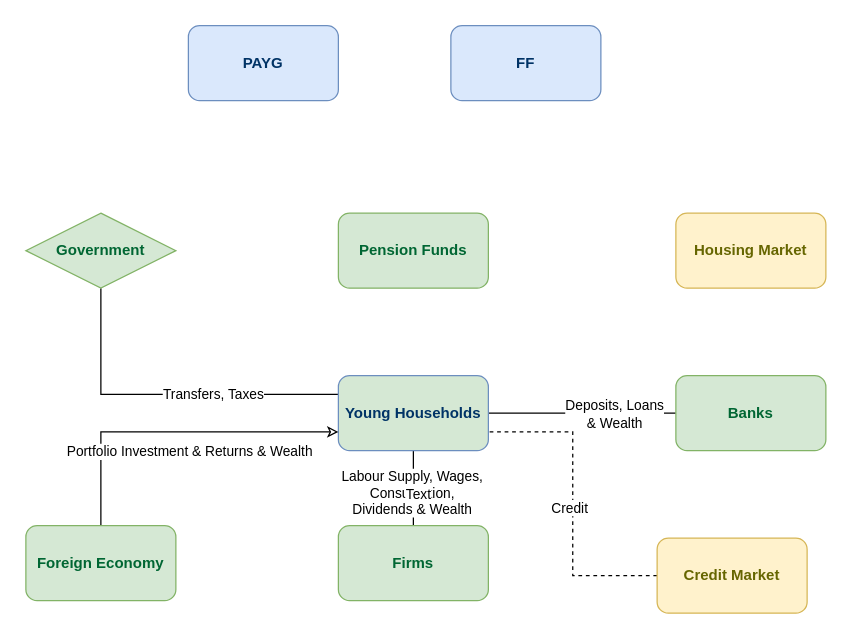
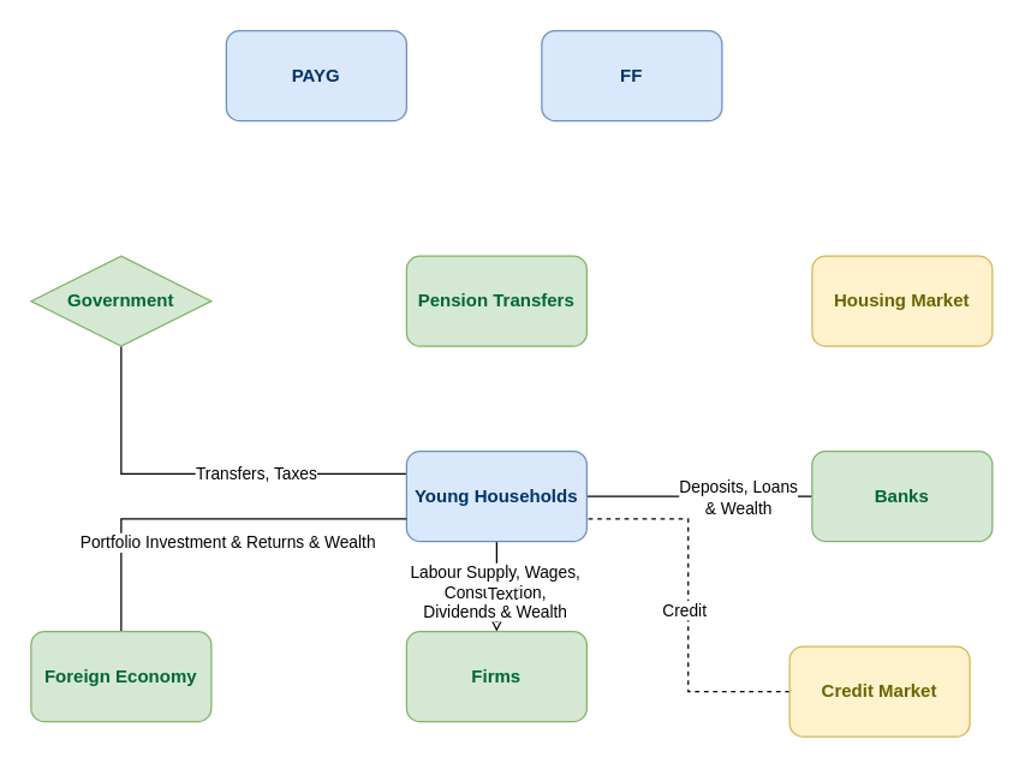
  <mxCell id="0" />
  <mxCell id="1" parent="0" />
  <mxCell id="2" style="edgeStyle=orthogonalEdgeStyle;rounded=0;orthogonalLoop=1;jettySize=auto;html=1;entryX=0;entryY=0.5;entryDx=0;entryDy=0;endArrow=none;endFill=0;" edge="1" parent="1" source="9" target="12"><mxGeometry relative="1" as="geometry" /></mxCell>
  <mxCell id="3" value="Deposits, Loans &lt;br&gt;&amp;amp; Wealth" style="edgeLabel;html=1;align=center;verticalAlign=middle;resizable=0;points=[];" vertex="1" connectable="0" parent="2"><mxGeometry x="0.104" relative="1" as="geometry"><mxPoint x="17" as="offset" /></mxGeometry></mxCell>
- <mxCell id="4" style="edgeStyle=orthogonalEdgeStyle;rounded=0;orthogonalLoop=1;jettySize=auto;html=1;entryX=0.5;entryY=0;entryDx=0;entryDy=0;endArrow=none;endFill=0;" edge="1" parent="1" source="9" target="11"><mxGeometry relative="1" as="geometry" /></mxCell>
+ <mxCell id="4" style="edgeStyle=orthogonalEdgeStyle;rounded=0;orthogonalLoop=1;jettySize=auto;html=1;entryX=0.5;entryY=0;entryDx=0;entryDy=0;endArrow=classic;endFill=0;" edge="1" parent="1" source="9" target="11"><mxGeometry relative="1" as="geometry" /></mxCell>
  <mxCell id="5" value="Labour Supply, Wages, &lt;br&gt;Consumption, &lt;br&gt;Dividends &amp;amp; Wealth" style="edgeLabel;html=1;align=center;verticalAlign=middle;resizable=0;points=[];" vertex="1" connectable="0" parent="4"><mxGeometry x="0.093" y="-2" relative="1" as="geometry"><mxPoint as="offset" /></mxGeometry></mxCell>
  <mxCell id="6" value="Text" style="edgeLabel;html=1;align=center;verticalAlign=middle;resizable=0;points=[];" vertex="1" connectable="0" parent="4"><mxGeometry x="0.127" y="3" relative="1" as="geometry"><mxPoint as="offset" /></mxGeometry></mxCell>
  <mxCell id="7" style="edgeStyle=orthogonalEdgeStyle;rounded=0;orthogonalLoop=1;jettySize=auto;html=1;endArrow=none;endFill=0;exitX=0;exitY=0.25;exitDx=0;exitDy=0;" edge="1" parent="1" source="9" target="17"><mxGeometry relative="1" as="geometry" /></mxCell>
  <mxCell id="8" value="Transfers, Taxes" style="edgeLabel;html=1;align=center;verticalAlign=middle;resizable=0;points=[];" vertex="1" connectable="0" parent="7"><mxGeometry x="0.189" y="-1" relative="1" as="geometry"><mxPoint x="62" as="offset" /></mxGeometry></mxCell>
- <mxCell id="9" value="Young Households" style="rounded=1;whiteSpace=wrap;html=1;fillColor=#d5e8d4;strokeColor=#6c8ebf;fontColor=#003366;fontStyle=1;" vertex="1" parent="1"><mxGeometry x="270" y="300" width="120" height="60" as="geometry" /></mxCell>
- <mxCell id="10" value="Pension Funds" style="rounded=1;whiteSpace=wrap;html=1;fillColor=#d5e8d4;strokeColor=#82b366;fontColor=#006633;fontStyle=1" vertex="1" parent="1"><mxGeometry x="270" y="170" width="120" height="60" as="geometry" /></mxCell>
+ <mxCell id="9" value="Young Households" style="rounded=1;whiteSpace=wrap;html=1;fillColor=#dae8fc;strokeColor=#6c8ebf;fontColor=#003366;fontStyle=1" vertex="1" parent="1"><mxGeometry x="270" y="300" width="120" height="60" as="geometry" /></mxCell>
+ <mxCell id="10" value="Pension Transfers" style="rounded=1;whiteSpace=wrap;html=1;fillColor=#d5e8d4;strokeColor=#82b366;fontColor=#006633;fontStyle=1" vertex="1" parent="1"><mxGeometry x="270" y="170" width="120" height="60" as="geometry" /></mxCell>
  <mxCell id="11" value="Firms" style="rounded=1;whiteSpace=wrap;html=1;fillColor=#d5e8d4;strokeColor=#82b366;fontColor=#006633;fontStyle=1" vertex="1" parent="1"><mxGeometry x="270" y="420" width="120" height="60" as="geometry" /></mxCell>
  <mxCell id="12" value="Banks" style="rounded=1;whiteSpace=wrap;html=1;fillColor=#d5e8d4;strokeColor=#82b366;fontColor=#006633;fontStyle=1" vertex="1" parent="1"><mxGeometry x="540" y="300" width="120" height="60" as="geometry" /></mxCell>
  <mxCell id="13" value="Housing Market" style="rounded=1;whiteSpace=wrap;html=1;fillColor=#fff2cc;strokeColor=#d6b656;fontColor=#666600;fontStyle=1" vertex="1" parent="1"><mxGeometry x="540" y="170" width="120" height="60" as="geometry" /></mxCell>
  <mxCell id="14" style="edgeStyle=orthogonalEdgeStyle;rounded=0;orthogonalLoop=1;jettySize=auto;html=1;entryX=1;entryY=0.75;entryDx=0;entryDy=0;dashed=1;endArrow=none;endFill=0;" edge="1" parent="1" source="16" target="9"><mxGeometry relative="1" as="geometry" /></mxCell>
  <mxCell id="15" value="Credit" style="edgeLabel;html=1;align=center;verticalAlign=middle;resizable=0;points=[];" vertex="1" connectable="0" parent="14"><mxGeometry x="-0.026" y="3" relative="1" as="geometry"><mxPoint as="offset" /></mxGeometry></mxCell>
  <mxCell id="16" value="Credit Market" style="rounded=1;whiteSpace=wrap;html=1;fillColor=#fff2cc;strokeColor=#d6b656;fontColor=#666600;fontStyle=1" vertex="1" parent="1"><mxGeometry x="525" y="430" width="120" height="60" as="geometry" /></mxCell>
  <mxCell id="17" value="Government" style="rhombus;whiteSpace=wrap;html=1;fillColor=#d5e8d4;strokeColor=#82b366;fontColor=#006633;fontStyle=1;" vertex="1" parent="1"><mxGeometry x="20" y="170" width="120" height="60" as="geometry" /></mxCell>
- <mxCell id="18" style="edgeStyle=orthogonalEdgeStyle;rounded=0;orthogonalLoop=1;jettySize=auto;html=1;entryX=0;entryY=0.75;entryDx=0;entryDy=0;exitX=0.5;exitY=0;exitDx=0;exitDy=0;endArrow=classic;endFill=0;" edge="1" parent="1" source="20" target="9"><mxGeometry relative="1" as="geometry" /></mxCell>
+ <mxCell id="18" style="edgeStyle=orthogonalEdgeStyle;rounded=0;orthogonalLoop=1;jettySize=auto;html=1;entryX=0;entryY=0.75;entryDx=0;entryDy=0;exitX=0.5;exitY=0;exitDx=0;exitDy=0;endArrow=none;endFill=0;" edge="1" parent="1" source="20" target="9"><mxGeometry relative="1" as="geometry" /></mxCell>
  <mxCell id="19" value="Portfolio Investment &amp;amp; Returns &amp;amp; Wealth" style="edgeLabel;html=1;align=center;verticalAlign=middle;resizable=0;points=[];" vertex="1" connectable="0" parent="18"><mxGeometry x="-0.02" y="1" relative="1" as="geometry"><mxPoint x="15" y="16" as="offset" /></mxGeometry></mxCell>
  <mxCell id="20" value="Foreign Economy" style="rounded=1;whiteSpace=wrap;html=1;fillColor=#d5e8d4;strokeColor=#82b366;fontColor=#006633;fontStyle=1" vertex="1" parent="1"><mxGeometry x="20" y="420" width="120" height="60" as="geometry" /></mxCell>
  <mxCell id="21" value="PAYG" style="rounded=1;whiteSpace=wrap;html=1;fillColor=#dae8fc;strokeColor=#6c8ebf;fontColor=#003366;fontStyle=1" vertex="1" parent="1"><mxGeometry x="150" y="20" width="120" height="60" as="geometry" /></mxCell>
  <mxCell id="22" value="FF" style="rounded=1;whiteSpace=wrap;html=1;fillColor=#dae8fc;strokeColor=#6c8ebf;fontColor=#003366;fontStyle=1" vertex="1" parent="1"><mxGeometry x="360" y="20" width="120" height="60" as="geometry" /></mxCell>
